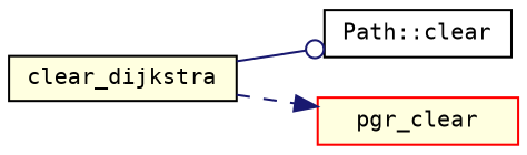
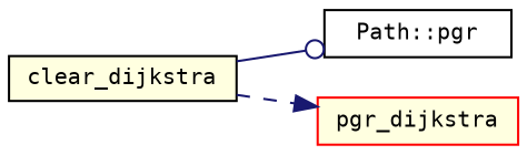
  digraph {
    fontname="DejaVu Sans Mono"
    rankdir=LR
    node [color=black fillcolor=lightyellow fontname="DejaVu Sans Mono" fontsize=10 shape=record style=filled]
    edge [color=midnightblue fontname="DejaVu Sans Mono" fontsize=10 labelfontname=Helvetica labelfontsize=10]
    n1 [fontcolor=black height=0.2 label=clear_dijkstra width=0.4]
-   n2 [fillcolor=white height=0.2 label="Path::clear" width=0.4]
-   n3 [color=red height=0.2 label=pgr_clear width=0.4]
+   n2 [fillcolor=white height=0.2 label="Path::pgr" width=0.4]
+   n3 [color=red height=0.2 label=pgr_dijkstra width=0.4]
    n1 -> n2 [arrowhead=odot style=solid]
    n1 -> n3 [arrowhead=normal style=dashed]
  }
